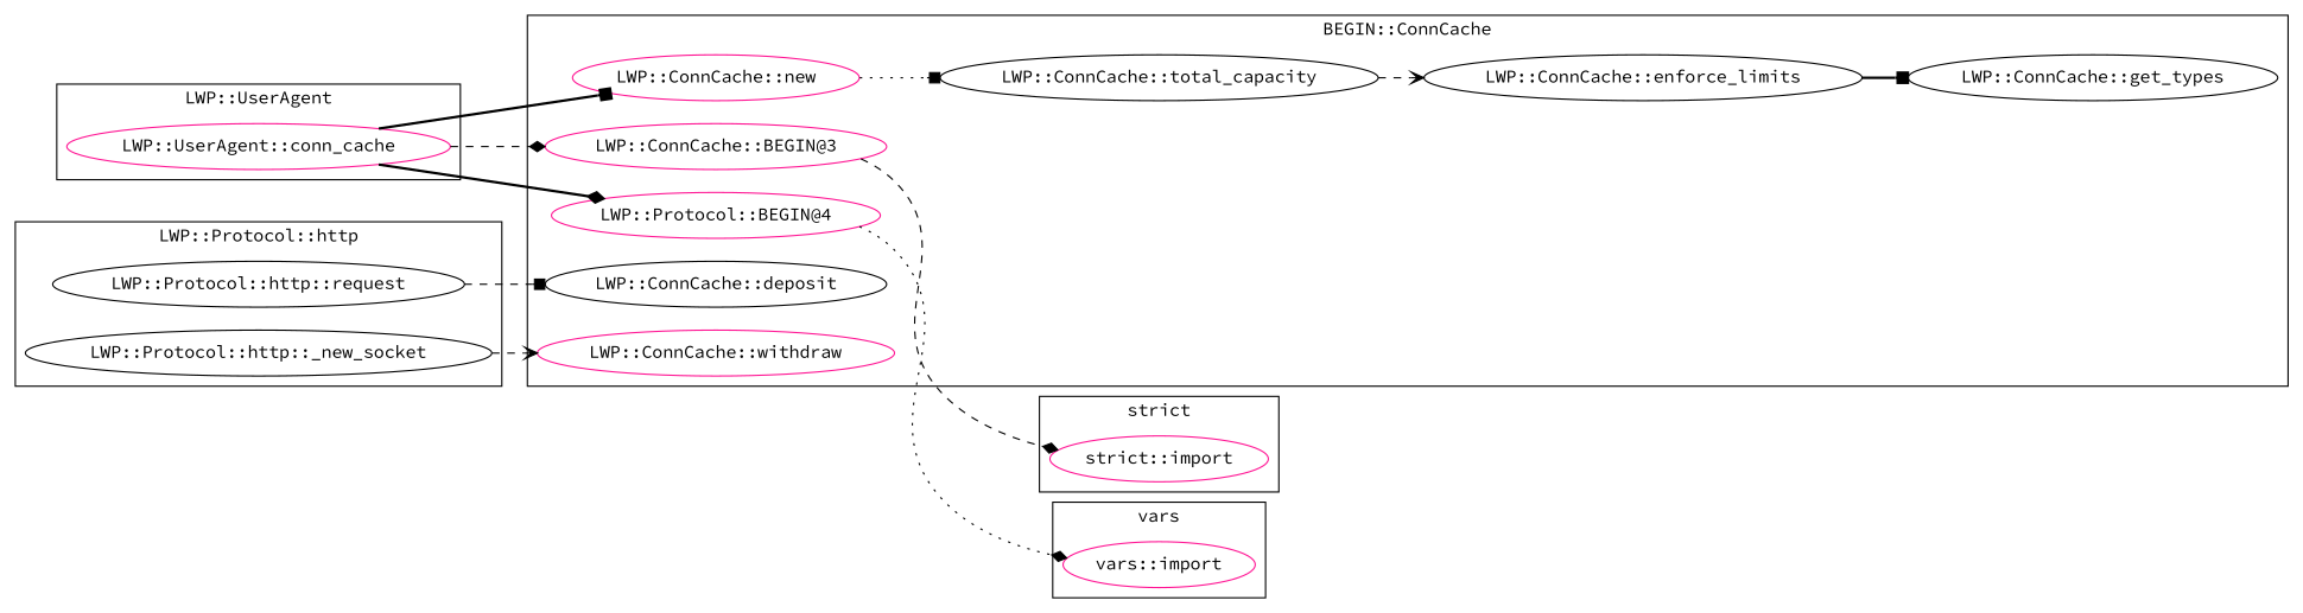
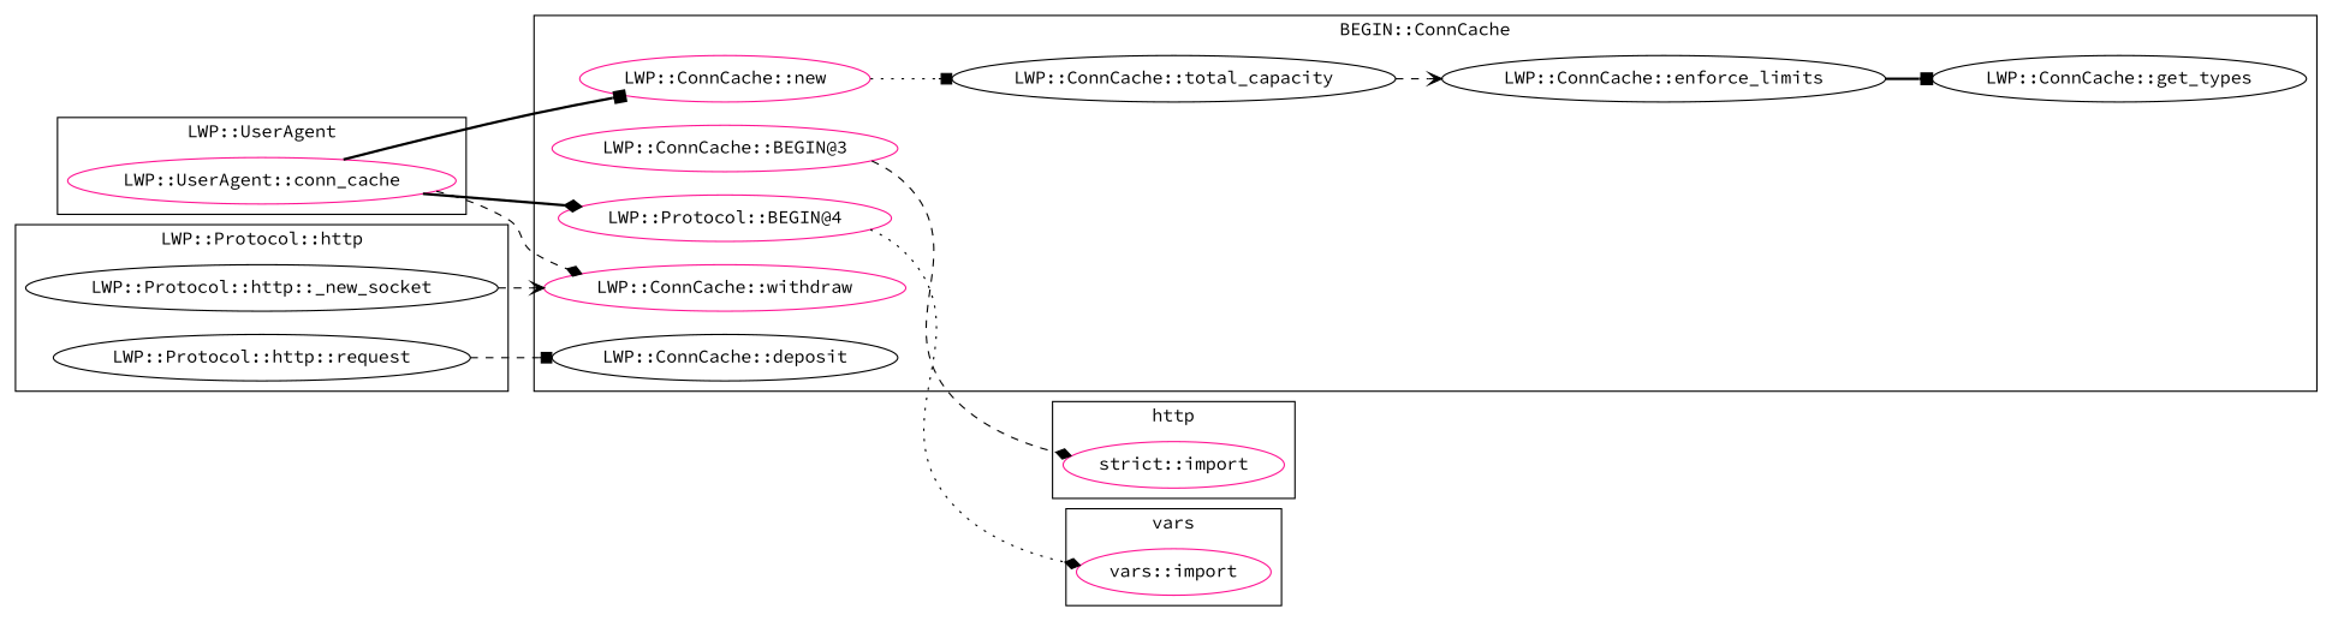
  digraph {
    fontname="Source Code Pro"
    rankdir=LR
    node [color=deeppink fontname="Source Code Pro"]
    edge [arrowhead=box fontname="Source Code Pro" style=dashed]
    "LWP::UserAgent::conn_cache"
    "vars::import"
    "LWP::ConnCache::total_capacity" [color=black]
    "LWP::ConnCache::deposit" [color=black]
    "LWP::ConnCache::new"
    "LWP::ConnCache::enforce_limits" [color=black]
    "LWP::ConnCache::withdraw"
    "LWP::ConnCache::get_types" [color=black]
    "LWP::ConnCache::BEGIN@3"
    n10 [label="LWP::Protocol::BEGIN@4"]
    "strict::import"
    "LWP::Protocol::http::_new_socket" [color=black]
    "LWP::Protocol::http::request" [color=black]
    subgraph cluster_1 {
      label="LWP::UserAgent"
      "LWP::UserAgent::conn_cache"
    }
    subgraph cluster_2 {
      label=vars
      "vars::import"
    }
    subgraph cluster_3 {
      label="BEGIN::ConnCache"
      "LWP::ConnCache::total_capacity"
      "LWP::ConnCache::deposit"
      "LWP::ConnCache::new"
      "LWP::ConnCache::enforce_limits"
      "LWP::ConnCache::withdraw"
      "LWP::ConnCache::get_types"
      "LWP::ConnCache::BEGIN@3"
      n10
    }
    subgraph cluster_4 {
-     label="strict"
+     label=http
      "strict::import"
    }
    subgraph cluster_5 {
      label="LWP::Protocol::http"
      "LWP::Protocol::http::_new_socket"
      "LWP::Protocol::http::request"
    }
    "LWP::UserAgent::conn_cache" -> "LWP::ConnCache::new" [style=bold]
-   "LWP::UserAgent::conn_cache" -> "LWP::ConnCache::BEGIN@3" [arrowhead=diamond]
+   "LWP::UserAgent::conn_cache" -> "LWP::ConnCache::withdraw" [arrowhead=diamond]
    "LWP::UserAgent::conn_cache" -> n10 [arrowhead=diamond style=bold]
    "LWP::ConnCache::total_capacity" -> "LWP::ConnCache::enforce_limits" [arrowhead=vee]
    "LWP::ConnCache::new" -> "LWP::ConnCache::total_capacity" [style=dotted]
    "LWP::ConnCache::enforce_limits" -> "LWP::ConnCache::get_types" [style=bold]
    "LWP::ConnCache::BEGIN@3" -> "strict::import" [arrowhead=diamond]
    n10 -> "vars::import" [arrowhead=diamond style=dotted]
    "LWP::Protocol::http::_new_socket" -> "LWP::ConnCache::withdraw" [arrowhead=vee]
    "LWP::Protocol::http::request" -> "LWP::ConnCache::deposit"
  }
